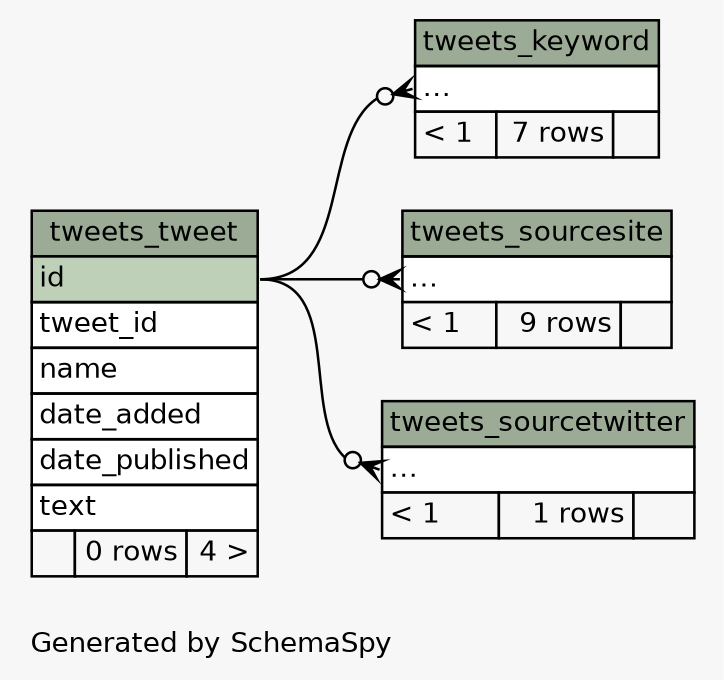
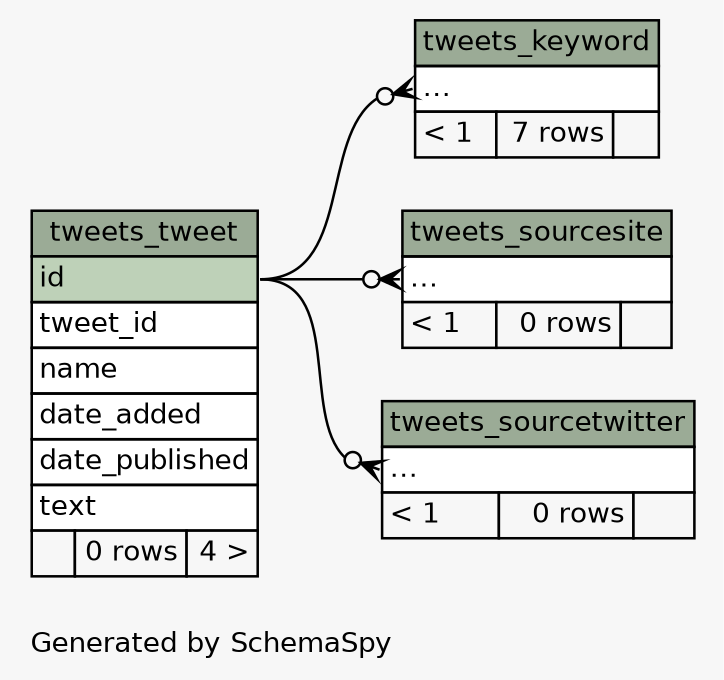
  digraph {
    bgcolor="#f7f7f7"
    fontname=Helvetica
    fontsize=11
    label="\nGenerated by SchemaSpy"
    labeljust=l
    nodesep=0.18
    rankdir=RL
    ranksep=0.46
    node [fontname=Helvetica fontsize=11 shape=plaintext]
    edge [arrowhead=none arrowsize=0.8 arrowtail=crowodot dir=back headport="id:e" tailport="elipses:w"]
    n1 [label=<     <TABLE BORDER="0" CELLBORDER="1" CELLSPACING="0" BGCOLOR="#ffffff">       <TR><TD COLSPAN="3" BGCOLOR="#9bab96" ALIGN="CENTER">tweets_tweet</TD></TR>       <TR><TD PORT="id" COLSPAN="3" BGCOLOR="#bed1b8" ALIGN="LEFT">id</TD></TR>       <TR><TD PORT="tweet_id" COLSPAN="3" ALIGN="LEFT">tweet_id</TD></TR>       <TR><TD PORT="name" COLSPAN="3" ALIGN="LEFT">name</TD></TR>       <TR><TD PORT="date_added" COLSPAN="3" ALIGN="LEFT">date_added</TD></TR>       <TR><TD PORT="date_published" COLSPAN="3" ALIGN="LEFT">date_published</TD></TR>       <TR><TD PORT="text" COLSPAN="3" ALIGN="LEFT">text</TD></TR>       <TR><TD ALIGN="LEFT" BGCOLOR="#f7f7f7">  </TD><TD ALIGN="RIGHT" BGCOLOR="#f7f7f7">0 rows</TD><TD ALIGN="RIGHT" BGCOLOR="#f7f7f7">4 &gt;</TD></TR>     </TABLE>>]
    n2 [label=<     <TABLE BORDER="0" CELLBORDER="1" CELLSPACING="0" BGCOLOR="#ffffff">       <TR><TD COLSPAN="3" BGCOLOR="#9bab96" ALIGN="CENTER">tweets_keyword</TD></TR>       <TR><TD PORT="elipses" COLSPAN="3" ALIGN="LEFT">...</TD></TR>       <TR><TD ALIGN="LEFT" BGCOLOR="#f7f7f7">&lt; 1</TD><TD ALIGN="RIGHT" BGCOLOR="#f7f7f7">7 rows</TD><TD ALIGN="RIGHT" BGCOLOR="#f7f7f7">  </TD></TR>     </TABLE>>]
-   n3 [label=<     <TABLE BORDER="0" CELLBORDER="1" CELLSPACING="0" BGCOLOR="#ffffff">       <TR><TD COLSPAN="3" BGCOLOR="#9bab96" ALIGN="CENTER">tweets_sourcesite</TD></TR>       <TR><TD PORT="elipses" COLSPAN="3" ALIGN="LEFT">...</TD></TR>       <TR><TD ALIGN="LEFT" BGCOLOR="#f7f7f7">&lt; 1</TD><TD ALIGN="RIGHT" BGCOLOR="#f7f7f7">9 rows</TD><TD ALIGN="RIGHT" BGCOLOR="#f7f7f7">  </TD></TR>     </TABLE>>]
-   n4 [label=<     <TABLE BORDER="0" CELLBORDER="1" CELLSPACING="0" BGCOLOR="#ffffff">       <TR><TD COLSPAN="3" BGCOLOR="#9bab96" ALIGN="CENTER">tweets_sourcetwitter</TD></TR>       <TR><TD PORT="elipses" COLSPAN="3" ALIGN="LEFT">...</TD></TR>       <TR><TD ALIGN="LEFT" BGCOLOR="#f7f7f7">&lt; 1</TD><TD ALIGN="RIGHT" BGCOLOR="#f7f7f7">1 rows</TD><TD ALIGN="RIGHT" BGCOLOR="#f7f7f7">  </TD></TR>     </TABLE>>]
+   n3 [label=<     <TABLE BORDER="0" CELLBORDER="1" CELLSPACING="0" BGCOLOR="#ffffff">       <TR><TD COLSPAN="3" BGCOLOR="#9bab96" ALIGN="CENTER">tweets_sourcesite</TD></TR>       <TR><TD PORT="elipses" COLSPAN="3" ALIGN="LEFT">...</TD></TR>       <TR><TD ALIGN="LEFT" BGCOLOR="#f7f7f7">&lt; 1</TD><TD ALIGN="RIGHT" BGCOLOR="#f7f7f7">0 rows</TD><TD ALIGN="RIGHT" BGCOLOR="#f7f7f7">  </TD></TR>     </TABLE>>]
+   n4 [label=<     <TABLE BORDER="0" CELLBORDER="1" CELLSPACING="0" BGCOLOR="#ffffff">       <TR><TD COLSPAN="3" BGCOLOR="#9bab96" ALIGN="CENTER">tweets_sourcetwitter</TD></TR>       <TR><TD PORT="elipses" COLSPAN="3" ALIGN="LEFT">...</TD></TR>       <TR><TD ALIGN="LEFT" BGCOLOR="#f7f7f7">&lt; 1</TD><TD ALIGN="RIGHT" BGCOLOR="#f7f7f7">0 rows</TD><TD ALIGN="RIGHT" BGCOLOR="#f7f7f7">  </TD></TR>     </TABLE>>]
    n2 -> n1
    n3 -> n1
    n4 -> n1
  }
